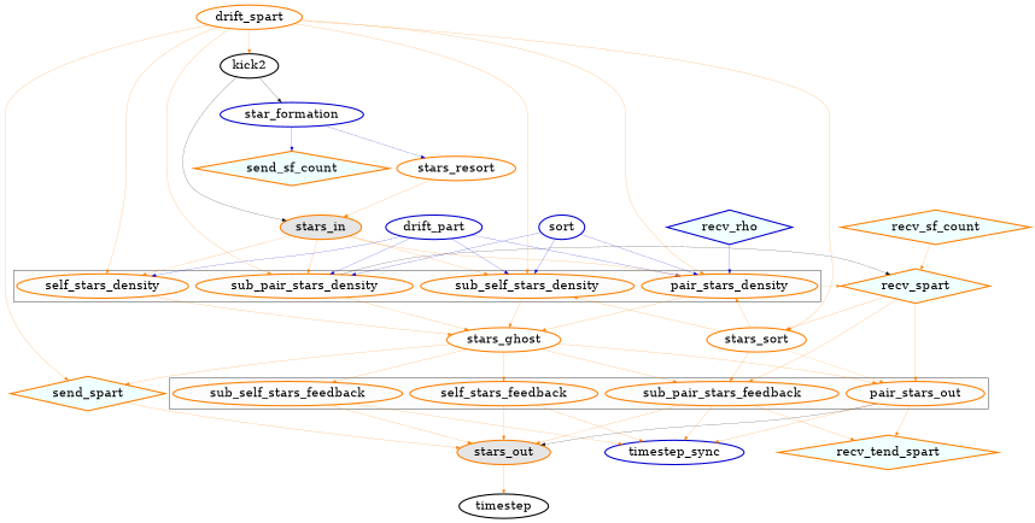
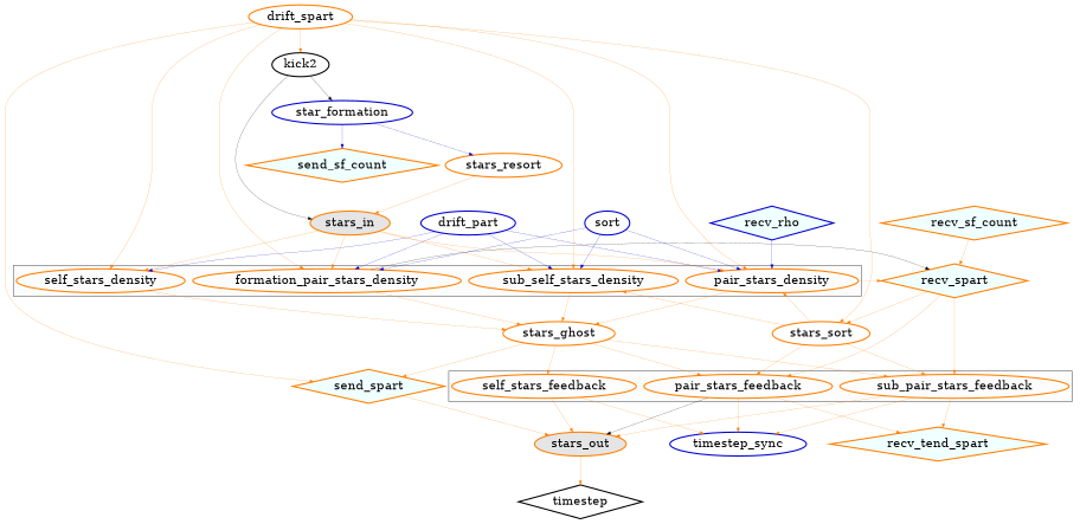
  digraph {
    compound=true
    ranksep=0.8
    node [color=darkorange1 fontsize=30 nodesep=0.15 penwidth=3.]
    edge [color=darkorange1 fontcolor=darkorange1 fontsize=0 penwidth=0.5]
    self_stars_density
    pair_stars_density
    sub_self_stars_density
-   sub_pair_stars_density
+   sub_pair_stars_density [label=formation_pair_stars_density]
    self_stars_feedback
-   pair_stars_feedback [label=pair_stars_out]
-   sub_self_stars_feedback
+   pair_stars_feedback
    sub_pair_stars_feedback
    stars_ghost
    recv_spart [fillcolor=azure shape=diamond style=filled]
    timestep_sync [color=blue3]
    stars_out [fillcolor=grey90 style=filled]
    recv_tend_spart [fillcolor=azure shape=diamond style=filled]
    sort [color=blue3]
    send_spart [fillcolor=azure shape=diamond style=filled]
-   timestep [color=black]
+   timestep [color=black shape=diamond]
    stars_sort
    drift_part [color=blue3]
    drift_spart
    kick2 [color=black]
    star_formation [color=blue3]
    stars_in [fillcolor=grey90 style=filled]
    stars_resort
    send_sf_count [fillcolor=azure shape=diamond style=filled]
    recv_rho [color=blue3 fillcolor=azure shape=diamond style=filled]
    recv_sf_count [fillcolor=azure shape=diamond style=filled]
    subgraph cluster_1 {
      bgcolor=grey99
      self_stars_density
      pair_stars_density
      sub_self_stars_density
      sub_pair_stars_density
    }
    subgraph cluster_2 {
      bgcolor=grey99
      self_stars_feedback
      pair_stars_feedback
-     sub_self_stars_feedback
      sub_pair_stars_feedback
    }
    self_stars_density -> stars_ghost
    pair_stars_density -> stars_ghost
    pair_stars_density -> recv_spart
    sub_self_stars_density -> stars_ghost
    sub_pair_stars_density -> stars_ghost
    sub_pair_stars_density -> recv_spart [color=black]
    self_stars_feedback -> timestep_sync
    self_stars_feedback -> stars_out
    pair_stars_feedback -> timestep_sync
    pair_stars_feedback -> stars_out [color=black]
    pair_stars_feedback -> recv_tend_spart
-   sub_self_stars_feedback -> timestep_sync
-   sub_self_stars_feedback -> stars_out
    sub_pair_stars_feedback -> timestep_sync
    sub_pair_stars_feedback -> stars_out
    sub_pair_stars_feedback -> recv_tend_spart
    stars_ghost -> self_stars_feedback
    stars_ghost -> pair_stars_feedback
-   stars_ghost -> sub_self_stars_feedback
    stars_ghost -> sub_pair_stars_feedback
    stars_ghost -> send_spart
    recv_spart -> pair_stars_feedback
    recv_spart -> sub_pair_stars_feedback
    recv_spart -> stars_sort
    stars_out -> timestep
    sort -> pair_stars_density [color=blue3 fontcolor=blue3]
    sort -> sub_self_stars_density [color=blue3 fontcolor=blue3]
    sort -> sub_pair_stars_density [color=blue3 fontcolor=blue3]
    send_spart -> stars_out
    stars_sort -> pair_stars_density
    stars_sort -> sub_self_stars_density
    stars_sort -> pair_stars_feedback
    stars_sort -> sub_pair_stars_feedback
    drift_part -> self_stars_density [color=blue3 fontcolor=blue3]
    drift_part -> pair_stars_density [color=blue3 fontcolor=blue3]
    drift_part -> sub_self_stars_density [color=blue3 fontcolor=blue3]
    drift_part -> sub_pair_stars_density [color=blue3 fontcolor=blue3]
    drift_spart -> self_stars_density
    drift_spart -> pair_stars_density
    drift_spart -> sub_self_stars_density
    drift_spart -> sub_pair_stars_density
    drift_spart -> send_spart
    drift_spart -> stars_sort
    drift_spart -> kick2
    kick2 -> star_formation [color=black fontcolor=black]
    kick2 -> stars_in [color=black fontcolor=black]
    star_formation -> stars_resort [color=blue3 fontcolor=blue3]
    star_formation -> send_sf_count [color=blue3 fontcolor=blue3]
    stars_in -> self_stars_density
    stars_in -> pair_stars_density
    stars_in -> sub_self_stars_density
    stars_in -> sub_pair_stars_density
    stars_resort -> stars_in
    recv_rho -> pair_stars_density [color=blue3 fontcolor=blue3]
    recv_sf_count -> recv_spart
  }
